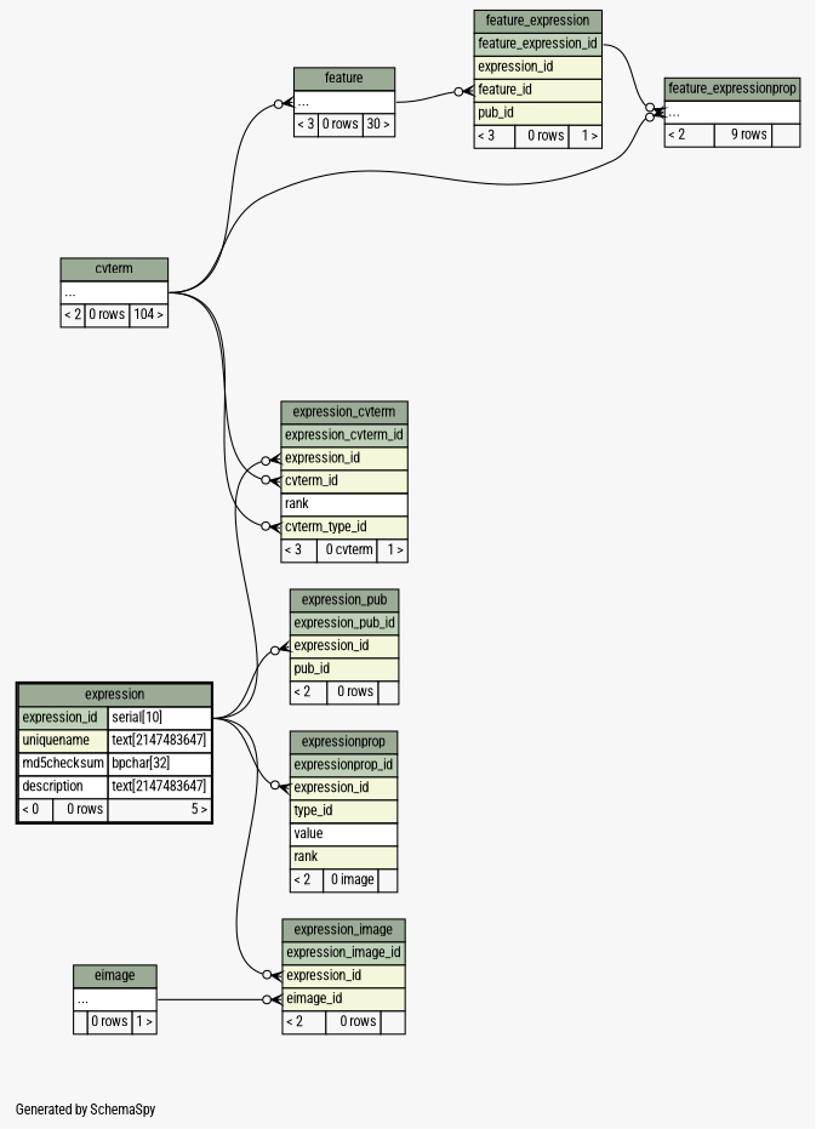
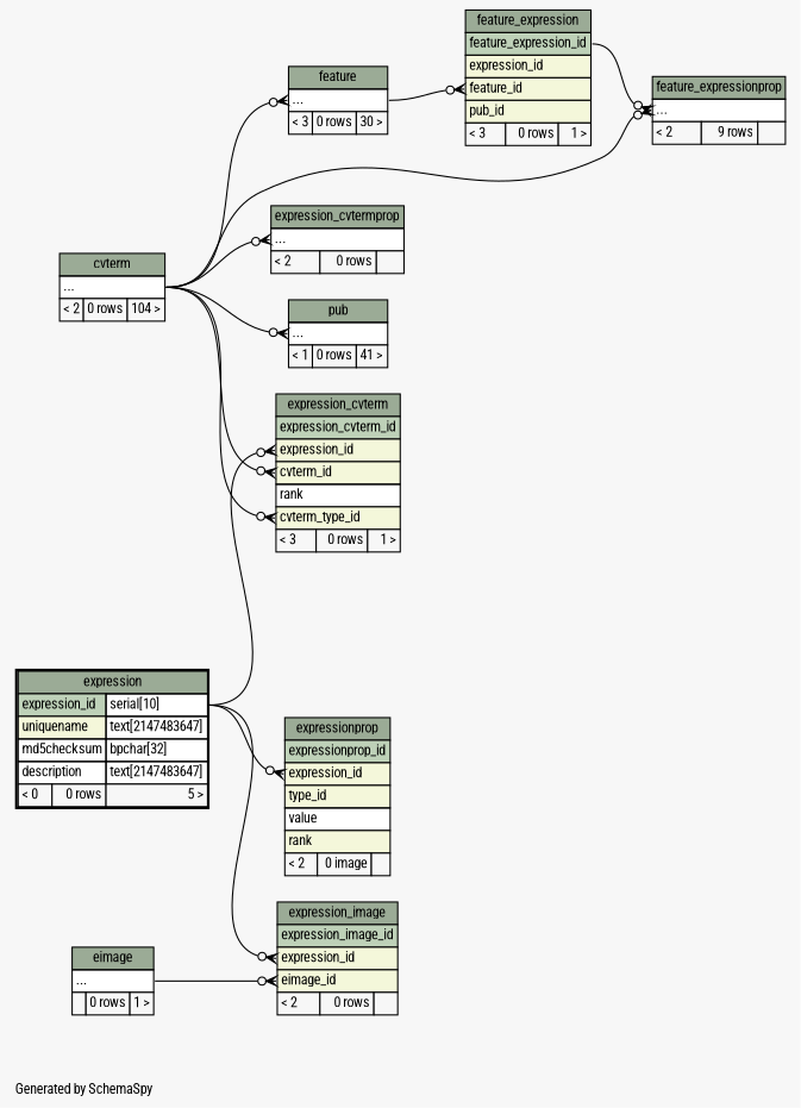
  digraph {
    bgcolor="#f7f7f7"
    fontname="Roboto Condensed"
    fontsize=11
    label="\nGenerated by SchemaSpy"
    labeljust=l
    nodesep=0.18
    rankdir=RL
    ranksep=0.46
    node [fontname="Roboto Condensed" fontsize=11 shape=plaintext]
    edge [arrowhead=none arrowsize=0.8 arrowtail=crowodot dir=back fontname="Roboto Condensed" headport="elipses:e" tailport="elipses:w"]
-   n1 [label=<     <TABLE BORDER="0" CELLBORDER="1" CELLSPACING="0" BGCOLOR="#ffffff">       <TR><TD COLSPAN="3" BGCOLOR="#9bab96" ALIGN="CENTER">expression_cvterm</TD></TR>       <TR><TD PORT="expression_cvterm_id" COLSPAN="3" BGCOLOR="#bed1b8" ALIGN="LEFT">expression_cvterm_id</TD></TR>       <TR><TD PORT="expression_id" COLSPAN="3" BGCOLOR="#f4f7da" ALIGN="LEFT">expression_id</TD></TR>       <TR><TD PORT="cvterm_id" COLSPAN="3" BGCOLOR="#f4f7da" ALIGN="LEFT">cvterm_id</TD></TR>       <TR><TD PORT="rank" COLSPAN="3" ALIGN="LEFT">rank</TD></TR>       <TR><TD PORT="cvterm_type_id" COLSPAN="3" BGCOLOR="#f4f7da" ALIGN="LEFT">cvterm_type_id</TD></TR>       <TR><TD ALIGN="LEFT" BGCOLOR="#f7f7f7">&lt; 3</TD><TD ALIGN="RIGHT" BGCOLOR="#f7f7f7">0 cvterm</TD><TD ALIGN="RIGHT" BGCOLOR="#f7f7f7">1 &gt;</TD></TR>     </TABLE>>]
+   n1 [label=<     <TABLE BORDER="0" CELLBORDER="1" CELLSPACING="0" BGCOLOR="#ffffff">       <TR><TD COLSPAN="3" BGCOLOR="#9bab96" ALIGN="CENTER">expression_cvterm</TD></TR>       <TR><TD PORT="expression_cvterm_id" COLSPAN="3" BGCOLOR="#bed1b8" ALIGN="LEFT">expression_cvterm_id</TD></TR>       <TR><TD PORT="expression_id" COLSPAN="3" BGCOLOR="#f4f7da" ALIGN="LEFT">expression_id</TD></TR>       <TR><TD PORT="cvterm_id" COLSPAN="3" BGCOLOR="#f4f7da" ALIGN="LEFT">cvterm_id</TD></TR>       <TR><TD PORT="rank" COLSPAN="3" ALIGN="LEFT">rank</TD></TR>       <TR><TD PORT="cvterm_type_id" COLSPAN="3" BGCOLOR="#f4f7da" ALIGN="LEFT">cvterm_type_id</TD></TR>       <TR><TD ALIGN="LEFT" BGCOLOR="#f7f7f7">&lt; 3</TD><TD ALIGN="RIGHT" BGCOLOR="#f7f7f7">0 rows</TD><TD ALIGN="RIGHT" BGCOLOR="#f7f7f7">1 &gt;</TD></TR>     </TABLE>>]
    n2 [label=<     <TABLE BORDER="0" CELLBORDER="1" CELLSPACING="0" BGCOLOR="#ffffff">       <TR><TD COLSPAN="3" BGCOLOR="#9bab96" ALIGN="CENTER">cvterm</TD></TR>       <TR><TD PORT="elipses" COLSPAN="3" ALIGN="LEFT">...</TD></TR>       <TR><TD ALIGN="LEFT" BGCOLOR="#f7f7f7">&lt; 2</TD><TD ALIGN="RIGHT" BGCOLOR="#f7f7f7">0 rows</TD><TD ALIGN="RIGHT" BGCOLOR="#f7f7f7">104 &gt;</TD></TR>     </TABLE>>]
    n3 [label=<     <TABLE BORDER="2" CELLBORDER="1" CELLSPACING="0" BGCOLOR="#ffffff">       <TR><TD COLSPAN="3" BGCOLOR="#9bab96" ALIGN="CENTER">expression</TD></TR>       <TR><TD PORT="expression_id" COLSPAN="2" BGCOLOR="#bed1b8" ALIGN="LEFT">expression_id</TD><TD PORT="expression_id.type" ALIGN="LEFT">serial[10]</TD></TR>       <TR><TD PORT="uniquename" COLSPAN="2" BGCOLOR="#f4f7da" ALIGN="LEFT">uniquename</TD><TD PORT="uniquename.type" ALIGN="LEFT">text[2147483647]</TD></TR>       <TR><TD PORT="md5checksum" COLSPAN="2" ALIGN="LEFT">md5checksum</TD><TD PORT="md5checksum.type" ALIGN="LEFT">bpchar[32]</TD></TR>       <TR><TD PORT="description" COLSPAN="2" ALIGN="LEFT">description</TD><TD PORT="description.type" ALIGN="LEFT">text[2147483647]</TD></TR>       <TR><TD ALIGN="LEFT" BGCOLOR="#f7f7f7">&lt; 0</TD><TD ALIGN="RIGHT" BGCOLOR="#f7f7f7">0 rows</TD><TD ALIGN="RIGHT" BGCOLOR="#f7f7f7">5 &gt;</TD></TR>     </TABLE>>]
+   n4 [label=<     <TABLE BORDER="0" CELLBORDER="1" CELLSPACING="0" BGCOLOR="#ffffff">       <TR><TD COLSPAN="3" BGCOLOR="#9bab96" ALIGN="CENTER">expression_cvtermprop</TD></TR>       <TR><TD PORT="elipses" COLSPAN="3" ALIGN="LEFT">...</TD></TR>       <TR><TD ALIGN="LEFT" BGCOLOR="#f7f7f7">&lt; 2</TD><TD ALIGN="RIGHT" BGCOLOR="#f7f7f7">0 rows</TD><TD ALIGN="RIGHT" BGCOLOR="#f7f7f7">  </TD></TR>     </TABLE>>]
    n5 [label=<     <TABLE BORDER="0" CELLBORDER="1" CELLSPACING="0" BGCOLOR="#ffffff">       <TR><TD COLSPAN="3" BGCOLOR="#9bab96" ALIGN="CENTER">expression_image</TD></TR>       <TR><TD PORT="expression_image_id" COLSPAN="3" BGCOLOR="#bed1b8" ALIGN="LEFT">expression_image_id</TD></TR>       <TR><TD PORT="expression_id" COLSPAN="3" BGCOLOR="#f4f7da" ALIGN="LEFT">expression_id</TD></TR>       <TR><TD PORT="eimage_id" COLSPAN="3" BGCOLOR="#f4f7da" ALIGN="LEFT">eimage_id</TD></TR>       <TR><TD ALIGN="LEFT" BGCOLOR="#f7f7f7">&lt; 2</TD><TD ALIGN="RIGHT" BGCOLOR="#f7f7f7">0 rows</TD><TD ALIGN="RIGHT" BGCOLOR="#f7f7f7">  </TD></TR>     </TABLE>>]
    n6 [label=<     <TABLE BORDER="0" CELLBORDER="1" CELLSPACING="0" BGCOLOR="#ffffff">       <TR><TD COLSPAN="3" BGCOLOR="#9bab96" ALIGN="CENTER">eimage</TD></TR>       <TR><TD PORT="elipses" COLSPAN="3" ALIGN="LEFT">...</TD></TR>       <TR><TD ALIGN="LEFT" BGCOLOR="#f7f7f7">  </TD><TD ALIGN="RIGHT" BGCOLOR="#f7f7f7">0 rows</TD><TD ALIGN="RIGHT" BGCOLOR="#f7f7f7">1 &gt;</TD></TR>     </TABLE>>]
-   n7 [label=<     <TABLE BORDER="0" CELLBORDER="1" CELLSPACING="0" BGCOLOR="#ffffff">       <TR><TD COLSPAN="3" BGCOLOR="#9bab96" ALIGN="CENTER">expression_pub</TD></TR>       <TR><TD PORT="expression_pub_id" COLSPAN="3" BGCOLOR="#bed1b8" ALIGN="LEFT">expression_pub_id</TD></TR>       <TR><TD PORT="expression_id" COLSPAN="3" BGCOLOR="#f4f7da" ALIGN="LEFT">expression_id</TD></TR>       <TR><TD PORT="pub_id" COLSPAN="3" BGCOLOR="#f4f7da" ALIGN="LEFT">pub_id</TD></TR>       <TR><TD ALIGN="LEFT" BGCOLOR="#f7f7f7">&lt; 2</TD><TD ALIGN="RIGHT" BGCOLOR="#f7f7f7">0 rows</TD><TD ALIGN="RIGHT" BGCOLOR="#f7f7f7">  </TD></TR>     </TABLE>>]
+   n8 [label=<     <TABLE BORDER="0" CELLBORDER="1" CELLSPACING="0" BGCOLOR="#ffffff">       <TR><TD COLSPAN="3" BGCOLOR="#9bab96" ALIGN="CENTER">pub</TD></TR>       <TR><TD PORT="elipses" COLSPAN="3" ALIGN="LEFT">...</TD></TR>       <TR><TD ALIGN="LEFT" BGCOLOR="#f7f7f7">&lt; 1</TD><TD ALIGN="RIGHT" BGCOLOR="#f7f7f7">0 rows</TD><TD ALIGN="RIGHT" BGCOLOR="#f7f7f7">41 &gt;</TD></TR>     </TABLE>>]
    n9 [label=<     <TABLE BORDER="0" CELLBORDER="1" CELLSPACING="0" BGCOLOR="#ffffff">       <TR><TD COLSPAN="3" BGCOLOR="#9bab96" ALIGN="CENTER">expressionprop</TD></TR>       <TR><TD PORT="expressionprop_id" COLSPAN="3" BGCOLOR="#bed1b8" ALIGN="LEFT">expressionprop_id</TD></TR>       <TR><TD PORT="expression_id" COLSPAN="3" BGCOLOR="#f4f7da" ALIGN="LEFT">expression_id</TD></TR>       <TR><TD PORT="type_id" COLSPAN="3" BGCOLOR="#f4f7da" ALIGN="LEFT">type_id</TD></TR>       <TR><TD PORT="value" COLSPAN="3" ALIGN="LEFT">value</TD></TR>       <TR><TD PORT="rank" COLSPAN="3" BGCOLOR="#f4f7da" ALIGN="LEFT">rank</TD></TR>       <TR><TD ALIGN="LEFT" BGCOLOR="#f7f7f7">&lt; 2</TD><TD ALIGN="RIGHT" BGCOLOR="#f7f7f7">0 image</TD><TD ALIGN="RIGHT" BGCOLOR="#f7f7f7">  </TD></TR>     </TABLE>>]
    n10 [label=<     <TABLE BORDER="0" CELLBORDER="1" CELLSPACING="0" BGCOLOR="#ffffff">       <TR><TD COLSPAN="3" BGCOLOR="#9bab96" ALIGN="CENTER">feature</TD></TR>       <TR><TD PORT="elipses" COLSPAN="3" ALIGN="LEFT">...</TD></TR>       <TR><TD ALIGN="LEFT" BGCOLOR="#f7f7f7">&lt; 3</TD><TD ALIGN="RIGHT" BGCOLOR="#f7f7f7">0 rows</TD><TD ALIGN="RIGHT" BGCOLOR="#f7f7f7">30 &gt;</TD></TR>     </TABLE>>]
    n11 [label=<     <TABLE BORDER="0" CELLBORDER="1" CELLSPACING="0" BGCOLOR="#ffffff">       <TR><TD COLSPAN="3" BGCOLOR="#9bab96" ALIGN="CENTER">feature_expression</TD></TR>       <TR><TD PORT="feature_expression_id" COLSPAN="3" BGCOLOR="#bed1b8" ALIGN="LEFT">feature_expression_id</TD></TR>       <TR><TD PORT="expression_id" COLSPAN="3" BGCOLOR="#f4f7da" ALIGN="LEFT">expression_id</TD></TR>       <TR><TD PORT="feature_id" COLSPAN="3" BGCOLOR="#f4f7da" ALIGN="LEFT">feature_id</TD></TR>       <TR><TD PORT="pub_id" COLSPAN="3" BGCOLOR="#f4f7da" ALIGN="LEFT">pub_id</TD></TR>       <TR><TD ALIGN="LEFT" BGCOLOR="#f7f7f7">&lt; 3</TD><TD ALIGN="RIGHT" BGCOLOR="#f7f7f7">0 rows</TD><TD ALIGN="RIGHT" BGCOLOR="#f7f7f7">1 &gt;</TD></TR>     </TABLE>>]
    n12 [label=<     <TABLE BORDER="0" CELLBORDER="1" CELLSPACING="0" BGCOLOR="#ffffff">       <TR><TD COLSPAN="3" BGCOLOR="#9bab96" ALIGN="CENTER">feature_expressionprop</TD></TR>       <TR><TD PORT="elipses" COLSPAN="3" ALIGN="LEFT">...</TD></TR>       <TR><TD ALIGN="LEFT" BGCOLOR="#f7f7f7">&lt; 2</TD><TD ALIGN="RIGHT" BGCOLOR="#f7f7f7">9 rows</TD><TD ALIGN="RIGHT" BGCOLOR="#f7f7f7">  </TD></TR>     </TABLE>>]
    n1 -> n2 [tailport="cvterm_id:w"]
    n1 -> n2 [tailport="cvterm_type_id:w"]
    n1 -> n3 [headport="expression_id.type:e" tailport="expression_id:w"]
+   n4 -> n2
    n5 -> n3 [headport="expression_id.type:e" tailport="expression_id:w"]
    n5 -> n6 [tailport="eimage_id:w"]
-   n7 -> n3 [headport="expression_id.type:e" tailport="expression_id:w"]
+   n8 -> n2
    n9 -> n3 [headport="expression_id.type:e" tailport="expression_id:w"]
    n10 -> n2
    n11 -> n10 [tailport="feature_id:w"]
    n12 -> n2
    n12 -> n11 [headport="feature_expression_id:e"]
  }
